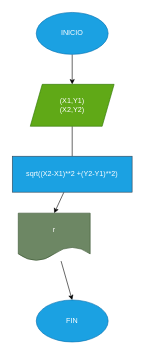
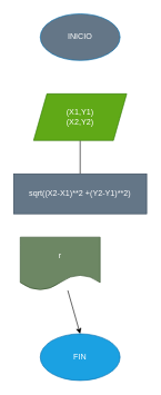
  <mxCell id="0" />
  <mxCell id="1" parent="0" />
- <mxCell id="2" style="edgeStyle=none;html=1;" parent="1" source="3" target="5" edge="1"><mxGeometry relative="1" as="geometry"><mxPoint x="120" y="120" as="targetPoint" /></mxGeometry></mxCell>
- <mxCell id="3" value="INICIO" style="ellipse;whiteSpace=wrap;html=1;fillColor=#1ba1e2;fontColor=#ffffff;strokeColor=#006EAF;" parent="1" vertex="1"><mxGeometry x="60" y="20" width="120" height="70" as="geometry" /></mxCell>
+ <mxCell id="3" value="INICIO" style="ellipse;whiteSpace=wrap;html=1;fillColor=#647687;fontColor=#ffffff;strokeColor=#006EAF;" parent="1" vertex="1"><mxGeometry x="60" y="20" width="120" height="70" as="geometry" /></mxCell>
  <mxCell id="4" style="edgeStyle=none;html=1;entryX=0.5;entryY=0;entryDx=0;entryDy=0;endArrow=none;" parent="1" source="5" target="7" edge="1"><mxGeometry relative="1" as="geometry"><mxPoint x="120" y="250" as="targetPoint" /></mxGeometry></mxCell>
  <mxCell id="5" value="(X1,Y1)&lt;br&gt;(X2,Y2)" style="shape=parallelogram;perimeter=parallelogramPerimeter;whiteSpace=wrap;html=1;fixedSize=1;fillColor=#60a917;fontColor=#ffffff;strokeColor=#2D7600;" parent="1" vertex="1"><mxGeometry x="50" y="140" width="140" height="70" as="geometry" /></mxCell>
- <mxCell id="6" style="edgeStyle=none;html=1;entryX=0.5;entryY=0;entryDx=0;entryDy=0;" parent="1" source="7" target="9" edge="1"><mxGeometry relative="1" as="geometry"><mxPoint x="123.478" y="370" as="targetPoint" /></mxGeometry></mxCell>
- <mxCell id="7" value="sqrt((X2-X1)**2 +(Y2-Y1)**2)" style="rounded=0;whiteSpace=wrap;html=1;fillColor=#1ba1e2;fontColor=#ffffff;strokeColor=#314354;" parent="1" vertex="1"><mxGeometry x="20" y="260" width="200" height="60" as="geometry" /></mxCell>
+ <mxCell id="7" value="sqrt((X2-X1)**2 +(Y2-Y1)**2)" style="rounded=0;whiteSpace=wrap;html=1;fillColor=#647687;fontColor=#ffffff;strokeColor=#314354;" parent="1" vertex="1"><mxGeometry x="20" y="260" width="200" height="60" as="geometry" /></mxCell>
  <mxCell id="8" style="edgeStyle=none;html=1;" parent="1" source="9" edge="1"><mxGeometry relative="1" as="geometry"><mxPoint x="120" y="500" as="targetPoint" /></mxGeometry></mxCell>
  <mxCell id="9" value="r" style="shape=document;whiteSpace=wrap;html=1;boundedLbl=1;fillColor=#6d8764;fontColor=#ffffff;strokeColor=#3A5431;" parent="1" vertex="1"><mxGeometry x="30" y="355" width="120" height="80" as="geometry" /></mxCell>
  <mxCell id="10" value="FIN" style="ellipse;whiteSpace=wrap;html=1;fillColor=#1ba1e2;fontColor=#ffffff;strokeColor=#006EAF;" parent="1" vertex="1"><mxGeometry x="60" y="500" width="120" height="70" as="geometry" /></mxCell>
